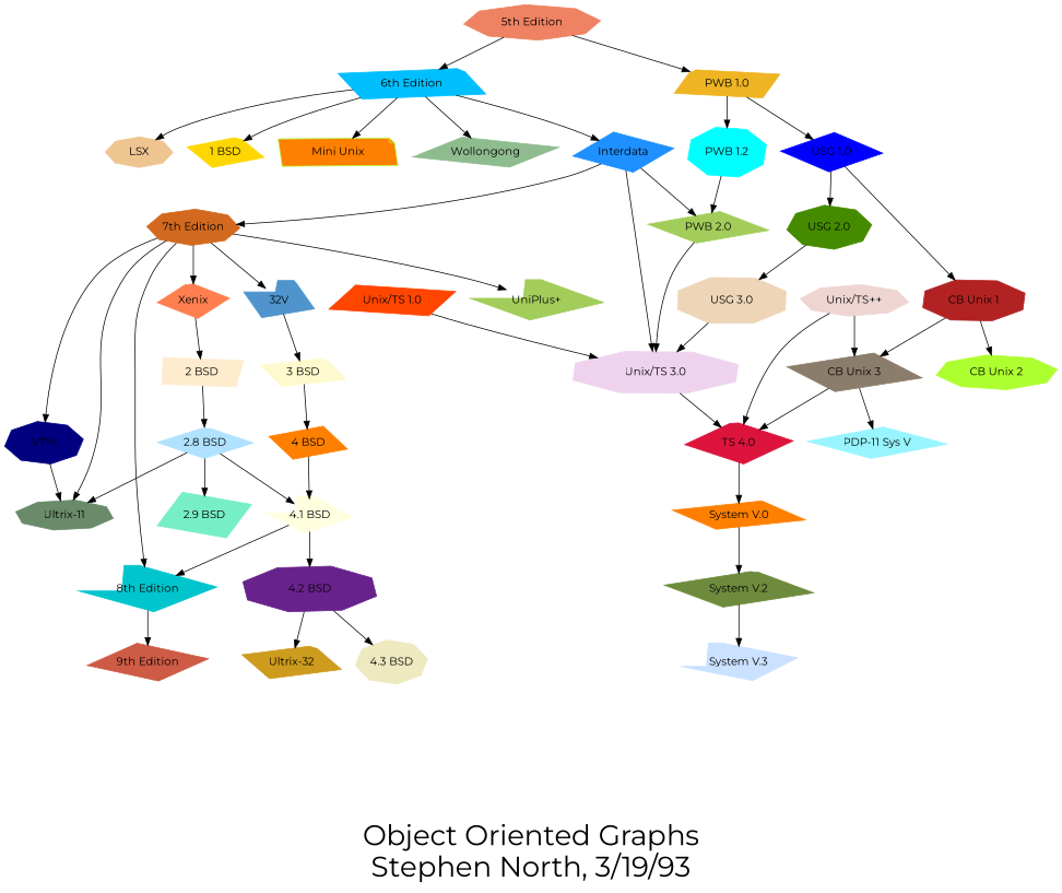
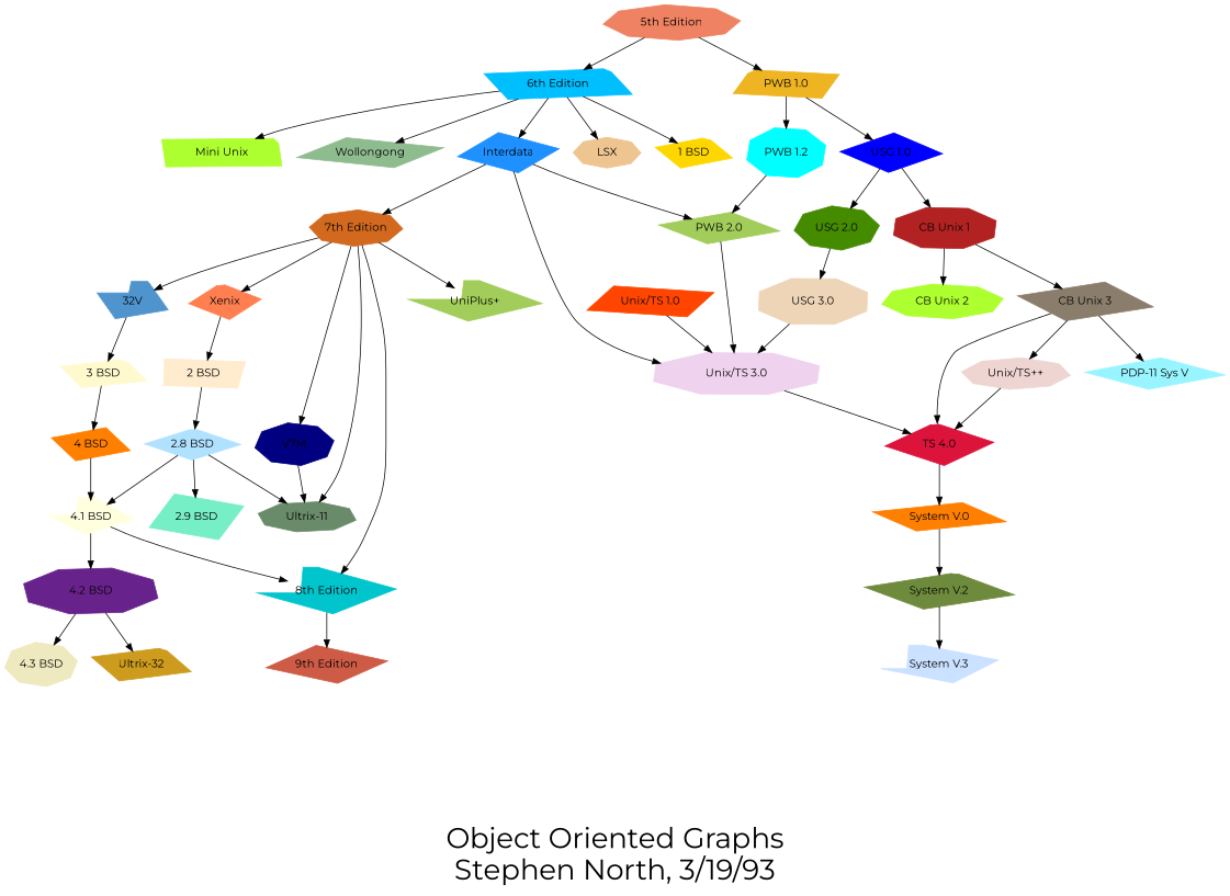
  digraph {
    fontname=Montserrat
    fontsize=36
    label="\n\n\n\nObject Oriented Graphs\nStephen North, 3/19/93"
    rankdir=TB
    node [color=greenyellow fontname=Montserrat orientation=50 shape=octagon sides=4 style=filled]
    edge [fontname=Montserrat]
    "5th Edition" [color=salmon2 distortion=0.936354 height=0.62 orientation=28 sides=9 skew=-0.126818 width=2.42]
    "6th Edition" [color=deepskyblue distortion=0.238792 height=0.54 orientation=11 shape=note sides=5 skew=0.995935 width=2.61]
    "PWB 1.0" [color=goldenrod2 distortion=0.019636 height=0.50 orientation=79 shape=note sides=8 skew=-0.440424 width=1.36]
    LSX [color=burlywood2 distortion=-0.698271 height=0.54 orientation=22 sides=9 skew=-0.195492 width=1.19]
    "1 BSD" [color=gold1 distortion=0.265084 height=0.54 orientation=26 shape=note sides=7 skew=0.403659 width=1.17]
-   "Mini Unix" [distortion=0.039386 height=0.50 orientation=2 shape=note skew=-0.461120 width=1.33 fillcolor=darkorange1]
+   "Mini Unix" [distortion=0.039386 height=0.50 orientation=2 shape=note skew=-0.461120 width=1.33]
    Wollongong [color=darkseagreen distortion=0.228564 height=0.53 orientation=63 shape=box sides=5 skew=-0.062846 width=1.69]
    Interdata [color=dodgerblue1 distortion=0.624013 height=0.71 orientation=56 shape=box skew=0.101396 width=1.72]
    "PWB 1.2" [color=cyan distortion=0.640971 height=0.88 orientation=84 sides=7 skew=-0.768455 width=1.39]
    "USG 1.0" [color=blue distortion=0.758942 height=0.69 orientation=42 shape=box skew=0.039886 width=1.81]
    "Unix/TS 3.0" [color=thistle2 distortion=0.731383 height=0.74 orientation=43 sides=8 skew=-0.824612 width=2.92]
    "PWB 2.0" [color=darkolivegreen3 distortion=0.592100 height=0.56 orientation=34 shape=box sides=6 skew=-0.719269 width=2.14]
    "7th Edition" [color=chocolate distortion=0.298417 height=0.64 orientation=65 sides=10 skew=0.310367 width=1.58]
    "CB Unix 1" [color=firebrick distortion=-0.348692 height=0.72 orientation=42 sides=9 skew=0.767058 width=1.81]
    "USG 2.0" [color=chartreuse4 distortion=0.748625 height=0.78 orientation=74 skew=-0.647656 width=1.50]
    "2 BSD" [color=blanchedalmond distortion=-0.010661 height=0.51 orientation=84 shape=folder sides=7 skew=0.179249 width=1.06]
    "2.8 BSD" [color=lightskyblue1 distortion=-0.239422 height=0.56 orientation=44 shape=note skew=0.053841 width=1.39]
    "TS 4.0" [color=crimson distortion=-0.641701 height=0.75 shape=note sides=10 skew=-0.952502 width=1.92]
    "8th Edition" [color=turquoise3 distortion=-0.997093 height=0.81 shape=folder skew=-0.061117 width=2.44]
    "32V" [color=steelblue3 distortion=0.878516 height=0.61 orientation=19 shape=folder sides=7 skew=0.592905 width=1.25]
    V7M [color=navy distortion=-0.960249 height=0.75 orientation=32 sides=10 skew=0.460424 width=1.39]
    "Ultrix-11" [color=darkseagreen4 distortion=-0.633186 height=0.53 orientation=10 sides=10 skew=0.333125 width=1.72]
    Xenix [color=coral distortion=-0.337997 height=0.64 orientation=52 shape=note sides=8 skew=-0.760726 width=1.28]
    "UniPlus+" [color=darkolivegreen3 distortion=0.788483 height=0.69 orientation=39 shape=folder sides=7 skew=-0.526284 width=2.36]
    "System V.0" [color=darkorange1 distortion=0.021556 height=0.50 orientation=26 shape=box sides=9 skew=-0.729938 width=2.19]
    "9th Edition" [color=coral3 distortion=0.138690 height=0.67 orientation=55 shape=box sides=7 skew=0.554049 width=1.58]
    "3 BSD" [color=lemonchiffon distortion=0.251820 height=0.50 orientation=18 shape=note sides=10 skew=-0.530618 width=1.47]
    "4 BSD" [color=darkorange1 distortion=-0.772300 height=0.58 orientation=24 shape=box sides=5 skew=-0.028475 width=1.39]
    "2.9 BSD" [color=aquamarine2 distortion=-0.843381 height=0.81 orientation=70 shape=box skew=-0.601395 width=1.67]
    "4.1 BSD" [color=lightyellow1 distortion=-0.226170 height=0.64 orientation=38 shape=folder skew=0.504053 width=1.36]
    "4.2 BSD" [color=darkorchid4 distortion=-0.807349 height=0.81 sides=10 skew=-0.908842 width=2.36]
    "4.3 BSD" [color=lemonchiffon2 distortion=-0.030619 height=0.78 orientation=76 sides=10 skew=0.985021 width=1.28]
    "Ultrix-32" [color=goldenrod3 distortion=-0.644209 height=0.58 orientation=21 shape=note skew=0.307836 width=1.75]
    "CB Unix 2" [distortion=0.851818 height=0.61 orientation=32 sides=10 skew=-0.020120 width=2.14]
    "CB Unix 3" [color=bisque4 distortion=0.992237 height=0.68 orientation=29 shape=box sides=10 skew=0.256102 width=2.39]
    "USG 3.0" [color=bisque2 distortion=-0.848455 height=0.81 orientation=44 skew=0.267152 width=1.92]
    "Unix/TS++" [color=mistyrose2 distortion=0.545461 height=0.56 orientation=16 sides=6 skew=0.313589 width=1.92]
    "PDP-11 Sys V" [color=cadetblue1 distortion=-0.267769 height=0.56 orientation=40 shape=box sides=9 skew=0.271226 width=2.14]
    "Unix/TS 1.0" [color=orangered distortion=0.305594 height=0.54 orientation=75 shape=box skew=0.070516 width=1.64]
    "System V.2" [color=darkolivegreen4 distortion=0.985153 height=0.64 orientation=33 shape=note sides=6 skew=-0.399752 width=2.64]
    "System V.3" [color=lightsteelblue1 distortion=-0.687574 height=0.65 orientation=58 shape=folder sides=7 skew=-0.180116 width=1.97]
    "5th Edition" -> "6th Edition"
    "5th Edition" -> "PWB 1.0"
    "6th Edition" -> LSX
    "6th Edition" -> "1 BSD"
    "6th Edition" -> "Mini Unix"
    "6th Edition" -> Wollongong
    "6th Edition" -> Interdata
    "PWB 1.0" -> "PWB 1.2"
    "PWB 1.0" -> "USG 1.0"
    Interdata -> "Unix/TS 3.0"
    Interdata -> "PWB 2.0"
    Interdata -> "7th Edition"
    "PWB 1.2" -> "PWB 2.0"
    "USG 1.0" -> "CB Unix 1"
    "USG 1.0" -> "USG 2.0"
    "Unix/TS 3.0" -> "TS 4.0"
    "PWB 2.0" -> "Unix/TS 3.0"
    "7th Edition" -> "8th Edition"
    "7th Edition" -> "32V"
    "7th Edition" -> V7M
    "7th Edition" -> "Ultrix-11"
    "7th Edition" -> Xenix
    "7th Edition" -> "UniPlus+"
    "CB Unix 1" -> "CB Unix 2"
    "CB Unix 1" -> "CB Unix 3"
    "USG 2.0" -> "USG 3.0"
    "2 BSD" -> "2.8 BSD"
    "2.8 BSD" -> "Ultrix-11"
    "2.8 BSD" -> "2.9 BSD"
    "2.8 BSD" -> "4.1 BSD"
    "TS 4.0" -> "System V.0"
    "8th Edition" -> "9th Edition"
    "32V" -> "3 BSD"
    V7M -> "Ultrix-11"
    Xenix -> "2 BSD"
    "System V.0" -> "System V.2"
    "3 BSD" -> "4 BSD"
    "4 BSD" -> "4.1 BSD"
    "4.1 BSD" -> "8th Edition"
    "4.1 BSD" -> "4.2 BSD"
    "4.2 BSD" -> "4.3 BSD"
    "4.2 BSD" -> "Ultrix-32"
    "CB Unix 3" -> "TS 4.0"
-   "Unix/TS++" -> "CB Unix 3"
+   "CB Unix 3" -> "Unix/TS++"
    "CB Unix 3" -> "PDP-11 Sys V"
    "USG 3.0" -> "Unix/TS 3.0"
    "Unix/TS++" -> "TS 4.0"
    "Unix/TS 1.0" -> "Unix/TS 3.0"
    "System V.2" -> "System V.3"
  }
